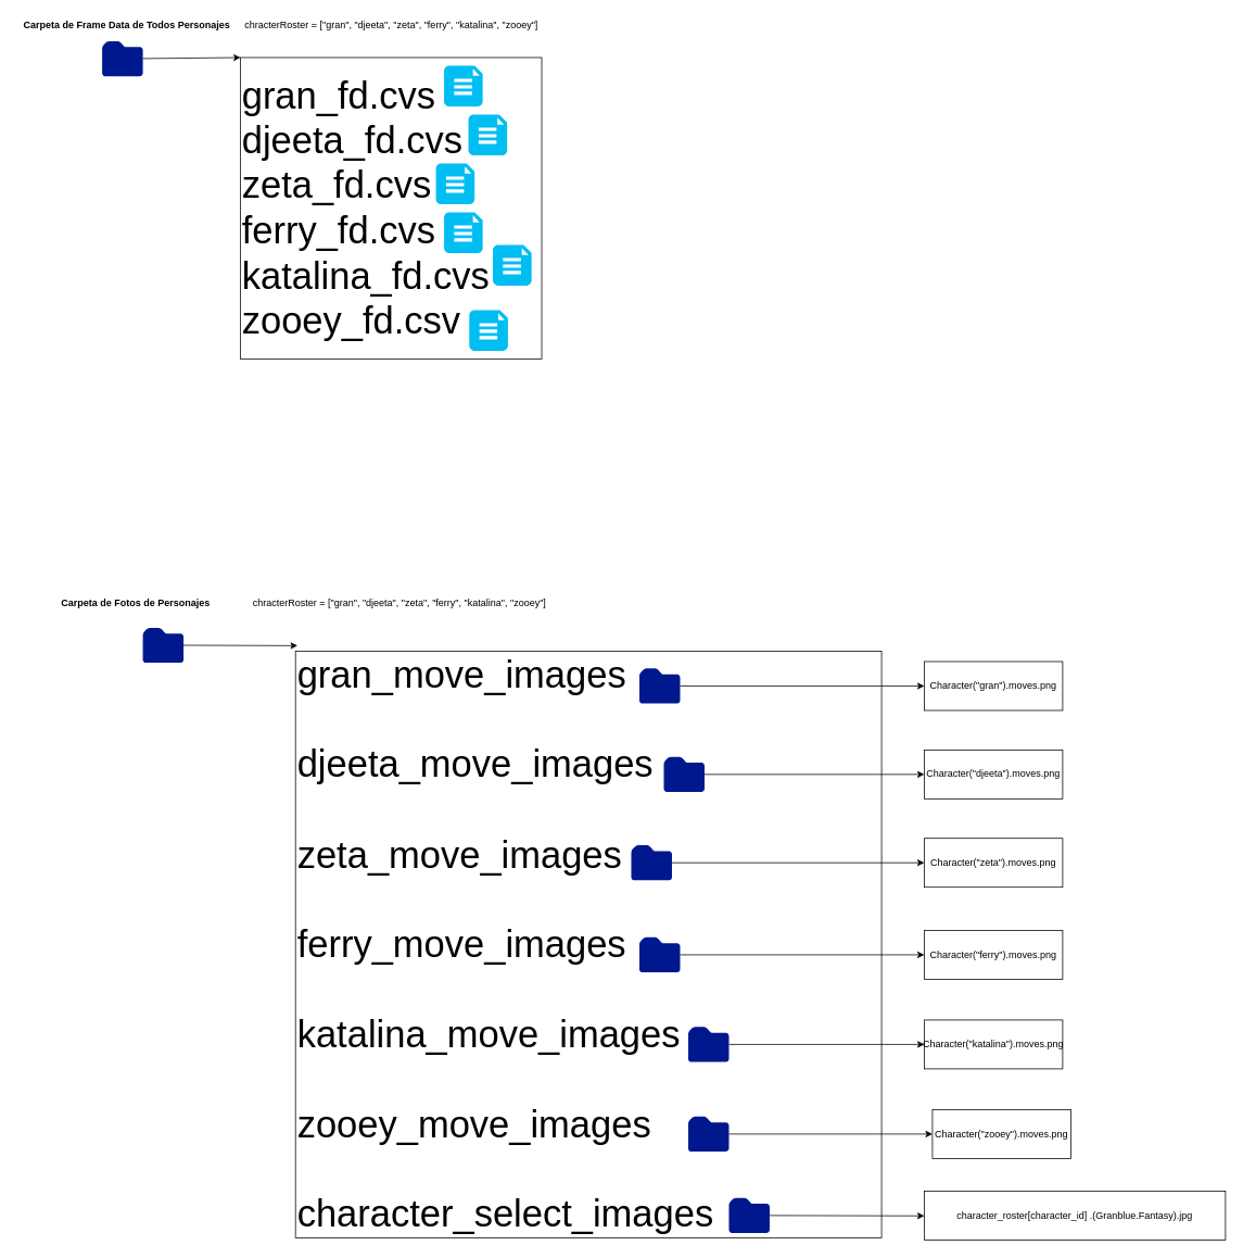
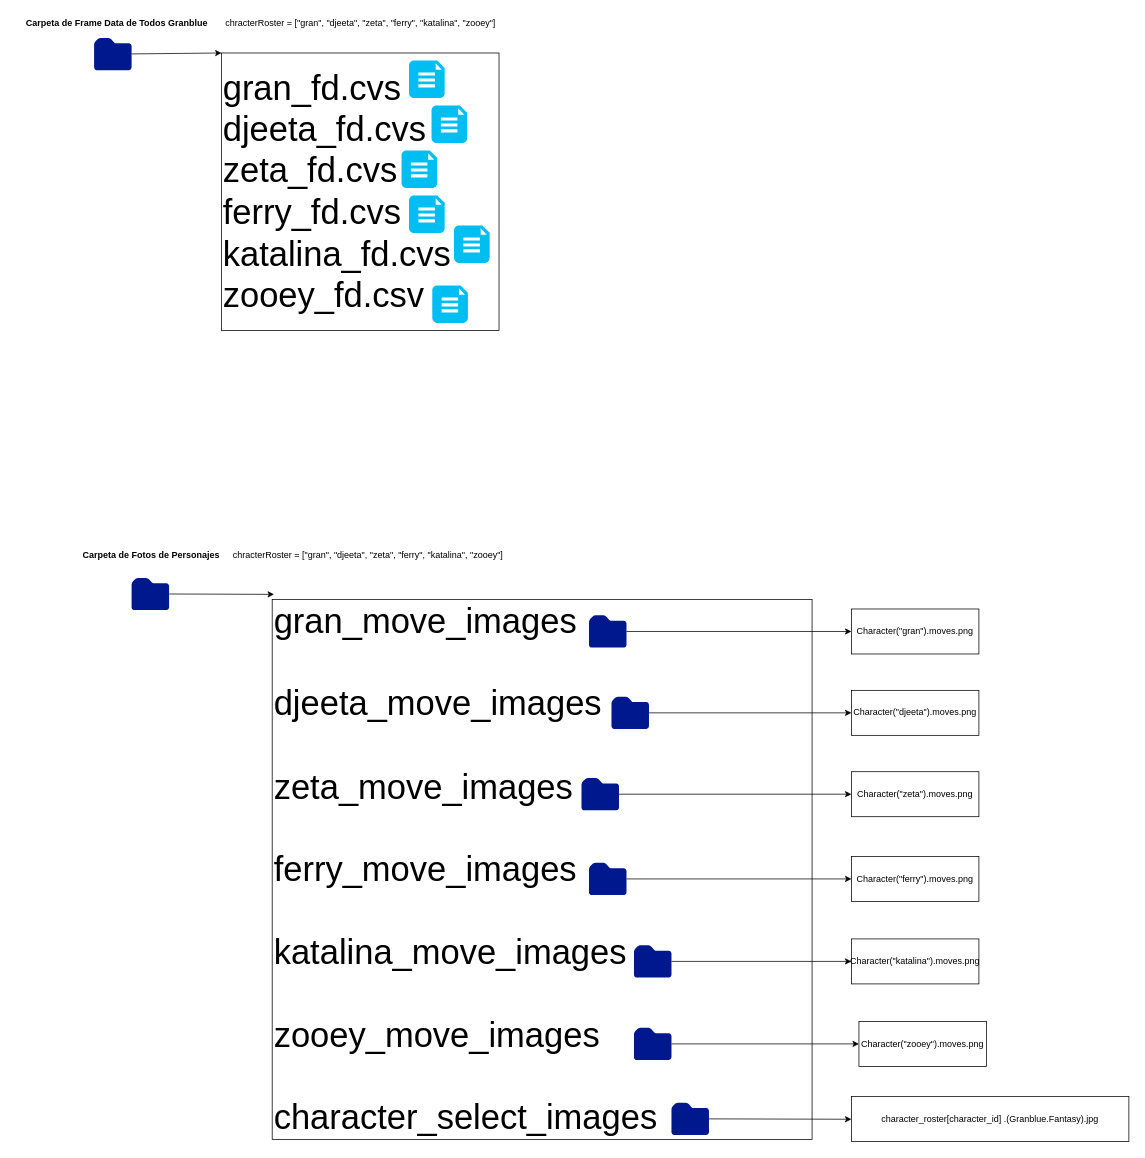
  <mxCell id="0" />
  <mxCell id="1" parent="0" />
  <mxCell id="2" value="" style="aspect=fixed;pointerEvents=1;shadow=0;dashed=0;html=1;strokeColor=none;labelPosition=center;verticalLabelPosition=bottom;verticalAlign=top;align=center;fillColor=#00188D;shape=mxgraph.mscae.enterprise.folder" vertex="1" parent="1"><mxGeometry x="125" y="50" width="50" height="43" as="geometry" /></mxCell>
  <mxCell id="3" value="chracterRoster = [&quot;gran&quot;, &quot;djeeta&quot;, &quot;zeta&quot;, &quot;ferry&quot;, &quot;katalina&quot;, &quot;zooey&quot;]" style="text;html=1;align=center;verticalAlign=middle;resizable=0;points=[];autosize=1;strokeColor=none;" vertex="1" parent="1"><mxGeometry x="295" y="20" width="370" height="20" as="geometry" /></mxCell>
  <mxCell id="4" value="" style="endArrow=classic;html=1;" edge="1" parent="1" source="2"><mxGeometry width="50" height="50" relative="1" as="geometry"><mxPoint x="245" y="120" as="sourcePoint" /><mxPoint x="295" y="70" as="targetPoint" /></mxGeometry></mxCell>
  <mxCell id="5" value="&lt;div style=&quot;font-size: 46px&quot;&gt;&lt;font style=&quot;font-size: 46px&quot;&gt;gran_fd.cvs&lt;/font&gt;&lt;/div&gt;&lt;div style=&quot;font-size: 46px&quot;&gt;&lt;font style=&quot;font-size: 46px&quot;&gt;djeeta_fd.cvs&lt;/font&gt;&lt;/div&gt;&lt;div style=&quot;font-size: 46px&quot;&gt;&lt;font style=&quot;font-size: 46px&quot;&gt;zeta_fd.cvs&lt;/font&gt;&lt;/div&gt;&lt;div style=&quot;font-size: 46px&quot;&gt;&lt;font style=&quot;font-size: 46px&quot;&gt;ferry_fd.cvs&lt;/font&gt;&lt;/div&gt;&lt;div style=&quot;font-size: 46px&quot;&gt;&lt;font style=&quot;font-size: 46px&quot;&gt;katalina_fd.cvs&lt;/font&gt;&lt;/div&gt;&lt;div style=&quot;font-size: 46px&quot;&gt;&lt;font style=&quot;font-size: 46px&quot;&gt;zooey_fd.csv&lt;br&gt;&lt;/font&gt;&lt;/div&gt;" style="whiteSpace=wrap;html=1;aspect=fixed;align=left;" vertex="1" parent="1"><mxGeometry x="295" y="70" width="370" height="370" as="geometry" /></mxCell>
  <mxCell id="6" value="" style="verticalLabelPosition=bottom;html=1;verticalAlign=top;align=center;strokeColor=none;fillColor=#00BEF2;shape=mxgraph.azure.file_2;pointerEvents=1;" vertex="1" parent="1"><mxGeometry x="545" y="80" width="47.5" height="50" as="geometry" /></mxCell>
  <mxCell id="7" value="" style="verticalLabelPosition=bottom;html=1;verticalAlign=top;align=center;strokeColor=none;fillColor=#00BEF2;shape=mxgraph.azure.file_2;pointerEvents=1;" vertex="1" parent="1"><mxGeometry x="575" y="140" width="47.5" height="50" as="geometry" /></mxCell>
  <mxCell id="8" value="" style="verticalLabelPosition=bottom;html=1;verticalAlign=top;align=center;strokeColor=none;fillColor=#00BEF2;shape=mxgraph.azure.file_2;pointerEvents=1;" vertex="1" parent="1"><mxGeometry x="535" y="200" width="47.5" height="50" as="geometry" /></mxCell>
  <mxCell id="9" value="" style="verticalLabelPosition=bottom;html=1;verticalAlign=top;align=center;strokeColor=none;fillColor=#00BEF2;shape=mxgraph.azure.file_2;pointerEvents=1;" vertex="1" parent="1"><mxGeometry x="545" y="260" width="47.5" height="50" as="geometry" /></mxCell>
  <mxCell id="10" value="" style="verticalLabelPosition=bottom;html=1;verticalAlign=top;align=center;strokeColor=none;fillColor=#00BEF2;shape=mxgraph.azure.file_2;pointerEvents=1;" vertex="1" parent="1"><mxGeometry x="605" y="300" width="47.5" height="50" as="geometry" /></mxCell>
  <mxCell id="11" value="" style="verticalLabelPosition=bottom;html=1;verticalAlign=top;align=center;strokeColor=none;fillColor=#00BEF2;shape=mxgraph.azure.file_2;pointerEvents=1;" vertex="1" parent="1"><mxGeometry x="576" y="380" width="47.5" height="50" as="geometry" /></mxCell>
- <mxCell id="12" value="&lt;b&gt;Carpeta de Frame Data de Todos Personajes&lt;/b&gt;" style="text;html=1;align=center;verticalAlign=middle;resizable=0;points=[];autosize=1;strokeColor=none;" vertex="1" parent="1"><mxGeometry x="20" y="20" width="270" height="20" as="geometry" /></mxCell>
+ <mxCell id="12" value="&lt;b&gt;Carpeta de Frame Data de Todos Granblue&lt;/b&gt;" style="text;html=1;align=center;verticalAlign=middle;resizable=0;points=[];autosize=1;strokeColor=none;" vertex="1" parent="1"><mxGeometry x="20" y="20" width="270" height="20" as="geometry" /></mxCell>
  <mxCell id="13" value="" style="aspect=fixed;pointerEvents=1;shadow=0;dashed=0;html=1;strokeColor=none;labelPosition=center;verticalLabelPosition=bottom;verticalAlign=top;align=center;fillColor=#00188D;shape=mxgraph.mscae.enterprise.folder" vertex="1" parent="1"><mxGeometry x="175" y="770" width="50" height="43" as="geometry" /></mxCell>
- <mxCell id="14" value="&lt;b&gt;Carpeta de Fotos de Personajes&lt;br&gt;&lt;/b&gt;" style="text;html=1;align=center;verticalAlign=middle;resizable=0;points=[];autosize=1;strokeColor=none;" vertex="1" parent="1"><mxGeometry x="66" y="730" width="200" height="20" as="geometry" /></mxCell>
+ <mxCell id="14" value="&lt;b&gt;Carpeta de Fotos de Personajes&lt;br&gt;&lt;/b&gt;" style="text;html=1;align=center;verticalAlign=middle;resizable=0;points=[];autosize=1;strokeColor=none;" vertex="1" parent="1"><mxGeometry x="101" y="730" width="200" height="20" as="geometry" /></mxCell>
  <mxCell id="15" value="" style="endArrow=classic;html=1;exitX=1;exitY=0.5;exitDx=0;exitDy=0;exitPerimeter=0;" edge="1" parent="1" source="13"><mxGeometry width="50" height="50" relative="1" as="geometry"><mxPoint x="415" y="790" as="sourcePoint" /><mxPoint x="365" y="792" as="targetPoint" /></mxGeometry></mxCell>
  <mxCell id="16" value="&lt;div style=&quot;font-size: 46px&quot; align=&quot;left&quot;&gt;&lt;font style=&quot;font-size: 46px&quot;&gt;gran_move_images&lt;/font&gt;&lt;/div&gt;&lt;div style=&quot;font-size: 46px&quot; align=&quot;left&quot;&gt;&lt;font style=&quot;font-size: 46px&quot;&gt;&lt;br&gt;&lt;/font&gt;&lt;/div&gt;&lt;div style=&quot;font-size: 46px&quot; align=&quot;left&quot;&gt;&lt;font style=&quot;font-size: 46px&quot;&gt;djeeta_move_images&lt;/font&gt;&lt;/div&gt;&lt;div style=&quot;font-size: 46px&quot; align=&quot;left&quot;&gt;&lt;font style=&quot;font-size: 46px&quot;&gt;&lt;/font&gt;&lt;br&gt;&lt;div style=&quot;font-size: 46px&quot; align=&quot;left&quot;&gt;&lt;font style=&quot;font-size: 46px&quot;&gt;zeta_move_images&lt;/font&gt;&lt;/div&gt;&lt;div style=&quot;font-size: 46px&quot; align=&quot;left&quot;&gt;&lt;font style=&quot;font-size: 46px&quot;&gt;&lt;/font&gt;&lt;br&gt;&lt;div style=&quot;font-size: 46px&quot; align=&quot;left&quot;&gt;&lt;font style=&quot;font-size: 46px&quot;&gt;ferry_move_images&lt;/font&gt;&lt;/div&gt;&lt;div style=&quot;font-size: 46px&quot; align=&quot;left&quot;&gt;&lt;font style=&quot;font-size: 46px&quot;&gt;&lt;/font&gt;&lt;br&gt;&lt;div style=&quot;font-size: 46px&quot; align=&quot;left&quot;&gt;&lt;font style=&quot;font-size: 46px&quot;&gt;katalina_move_images&lt;/font&gt;&lt;/div&gt;&lt;div style=&quot;font-size: 46px&quot; align=&quot;left&quot;&gt;&lt;font style=&quot;font-size: 46px&quot;&gt;&lt;/font&gt;&lt;br&gt;&lt;div style=&quot;font-size: 46px&quot; align=&quot;left&quot;&gt;&lt;font style=&quot;font-size: 46px&quot;&gt;zooey_move_images&lt;/font&gt;&lt;/div&gt;&lt;div style=&quot;font-size: 46px&quot; align=&quot;left&quot;&gt;&lt;font style=&quot;font-size: 46px&quot;&gt;&lt;br&gt;&lt;/font&gt;&lt;/div&gt;&lt;div style=&quot;font-size: 46px&quot; align=&quot;left&quot;&gt;&lt;font style=&quot;font-size: 46px&quot;&gt;character_select_images&lt;br&gt;&lt;/font&gt;&lt;/div&gt;&lt;/div&gt;&lt;/div&gt;&lt;/div&gt;&lt;/div&gt;" style="whiteSpace=wrap;html=1;aspect=fixed;align=left;" vertex="1" parent="1"><mxGeometry x="362.5" y="799" width="720" height="720" as="geometry" /></mxCell>
  <mxCell id="17" value="" style="aspect=fixed;pointerEvents=1;shadow=0;dashed=0;html=1;strokeColor=none;labelPosition=center;verticalLabelPosition=bottom;verticalAlign=top;align=center;fillColor=#00188D;shape=mxgraph.mscae.enterprise.folder" vertex="1" parent="1"><mxGeometry x="785" y="820" width="50" height="43" as="geometry" /></mxCell>
  <mxCell id="18" style="edgeStyle=orthogonalEdgeStyle;rounded=0;orthogonalLoop=1;jettySize=auto;html=1;" edge="1" parent="1" source="19" target="30"><mxGeometry relative="1" as="geometry" /></mxCell>
  <mxCell id="19" value="" style="aspect=fixed;pointerEvents=1;shadow=0;dashed=0;html=1;strokeColor=none;labelPosition=center;verticalLabelPosition=bottom;verticalAlign=top;align=center;fillColor=#00188D;shape=mxgraph.mscae.enterprise.folder" vertex="1" parent="1"><mxGeometry x="815" y="928.5" width="50" height="43" as="geometry" /></mxCell>
  <mxCell id="20" style="edgeStyle=orthogonalEdgeStyle;rounded=0;orthogonalLoop=1;jettySize=auto;html=1;" edge="1" parent="1" source="21" target="31"><mxGeometry relative="1" as="geometry" /></mxCell>
  <mxCell id="21" value="" style="aspect=fixed;pointerEvents=1;shadow=0;dashed=0;html=1;strokeColor=none;labelPosition=center;verticalLabelPosition=bottom;verticalAlign=top;align=center;fillColor=#00188D;shape=mxgraph.mscae.enterprise.folder" vertex="1" parent="1"><mxGeometry x="775" y="1037" width="50" height="43" as="geometry" /></mxCell>
  <mxCell id="22" style="edgeStyle=orthogonalEdgeStyle;rounded=0;orthogonalLoop=1;jettySize=auto;html=1;entryX=0;entryY=0.5;entryDx=0;entryDy=0;" edge="1" parent="1" source="23" target="32"><mxGeometry relative="1" as="geometry" /></mxCell>
  <mxCell id="23" value="" style="aspect=fixed;pointerEvents=1;shadow=0;dashed=0;html=1;strokeColor=none;labelPosition=center;verticalLabelPosition=bottom;verticalAlign=top;align=center;fillColor=#00188D;shape=mxgraph.mscae.enterprise.folder" vertex="1" parent="1"><mxGeometry x="785" y="1150" width="50" height="43" as="geometry" /></mxCell>
  <mxCell id="24" style="edgeStyle=orthogonalEdgeStyle;rounded=0;orthogonalLoop=1;jettySize=auto;html=1;" edge="1" parent="1" source="25" target="33"><mxGeometry relative="1" as="geometry" /></mxCell>
  <mxCell id="25" value="" style="aspect=fixed;pointerEvents=1;shadow=0;dashed=0;html=1;strokeColor=none;labelPosition=center;verticalLabelPosition=bottom;verticalAlign=top;align=center;fillColor=#00188D;shape=mxgraph.mscae.enterprise.folder" vertex="1" parent="1"><mxGeometry x="845" y="1260" width="50" height="43" as="geometry" /></mxCell>
  <mxCell id="26" style="edgeStyle=orthogonalEdgeStyle;rounded=0;orthogonalLoop=1;jettySize=auto;html=1;" edge="1" parent="1" source="27" target="34"><mxGeometry relative="1" as="geometry" /></mxCell>
  <mxCell id="27" value="" style="aspect=fixed;pointerEvents=1;shadow=0;dashed=0;html=1;strokeColor=none;labelPosition=center;verticalLabelPosition=bottom;verticalAlign=top;align=center;fillColor=#00188D;shape=mxgraph.mscae.enterprise.folder" vertex="1" parent="1"><mxGeometry x="845" y="1370" width="50" height="43" as="geometry" /></mxCell>
  <mxCell id="28" value="" style="endArrow=classic;html=1;exitX=1;exitY=0.5;exitDx=0;exitDy=0;exitPerimeter=0;" edge="1" parent="1" source="17" target="29"><mxGeometry width="50" height="50" relative="1" as="geometry"><mxPoint x="935" y="960" as="sourcePoint" /><mxPoint x="1005" y="870" as="targetPoint" /></mxGeometry></mxCell>
  <mxCell id="29" value="Character(&quot;gran&quot;).moves.png" style="rounded=0;whiteSpace=wrap;html=1;" vertex="1" parent="1"><mxGeometry x="1135" y="811.5" width="170" height="60" as="geometry" /></mxCell>
  <mxCell id="30" value="Character(&quot;djeeta&quot;).moves.png" style="rounded=0;whiteSpace=wrap;html=1;" vertex="1" parent="1"><mxGeometry x="1135" y="920" width="170" height="60" as="geometry" /></mxCell>
  <mxCell id="31" value="Character(&quot;zeta&quot;).moves.png" style="rounded=0;whiteSpace=wrap;html=1;" vertex="1" parent="1"><mxGeometry x="1135" y="1028.5" width="170" height="60" as="geometry" /></mxCell>
  <mxCell id="32" value="&lt;div&gt;Character(&quot;ferry&quot;).moves.png&lt;/div&gt;" style="rounded=0;whiteSpace=wrap;html=1;" vertex="1" parent="1"><mxGeometry x="1135" y="1141.5" width="170" height="60" as="geometry" /></mxCell>
  <mxCell id="33" value="Character(&quot;katalina&quot;).moves.png" style="rounded=0;whiteSpace=wrap;html=1;" vertex="1" parent="1"><mxGeometry x="1135" y="1251.5" width="170" height="60" as="geometry" /></mxCell>
  <mxCell id="34" value="Character(&quot;zooey&quot;).moves.png" style="rounded=0;whiteSpace=wrap;html=1;" vertex="1" parent="1"><mxGeometry x="1145" y="1361.5" width="170" height="60" as="geometry" /></mxCell>
  <mxCell id="35" value="" style="aspect=fixed;pointerEvents=1;shadow=0;dashed=0;html=1;strokeColor=none;labelPosition=center;verticalLabelPosition=bottom;verticalAlign=top;align=center;fillColor=#00188D;shape=mxgraph.mscae.enterprise.folder" vertex="1" parent="1"><mxGeometry x="895" y="1470" width="50" height="43" as="geometry" /></mxCell>
  <mxCell id="36" value="" style="endArrow=classic;html=1;exitX=1;exitY=0.5;exitDx=0;exitDy=0;exitPerimeter=0;" edge="1" parent="1" source="35"><mxGeometry width="50" height="50" relative="1" as="geometry"><mxPoint x="965" y="1510" as="sourcePoint" /><mxPoint x="1135" y="1492" as="targetPoint" /></mxGeometry></mxCell>
  <mxCell id="37" value="character_roster[character_id] .(Granblue.Fantasy).jpg" style="rounded=0;whiteSpace=wrap;html=1;" vertex="1" parent="1"><mxGeometry x="1135" y="1461.5" width="370" height="60" as="geometry" /></mxCell>
  <mxCell id="38" value="chracterRoster = [&quot;gran&quot;, &quot;djeeta&quot;, &quot;zeta&quot;, &quot;ferry&quot;, &quot;katalina&quot;, &quot;zooey&quot;]" style="text;html=1;align=center;verticalAlign=middle;resizable=0;points=[];autosize=1;strokeColor=none;" vertex="1" parent="1"><mxGeometry x="305" y="730" width="370" height="20" as="geometry" /></mxCell>
